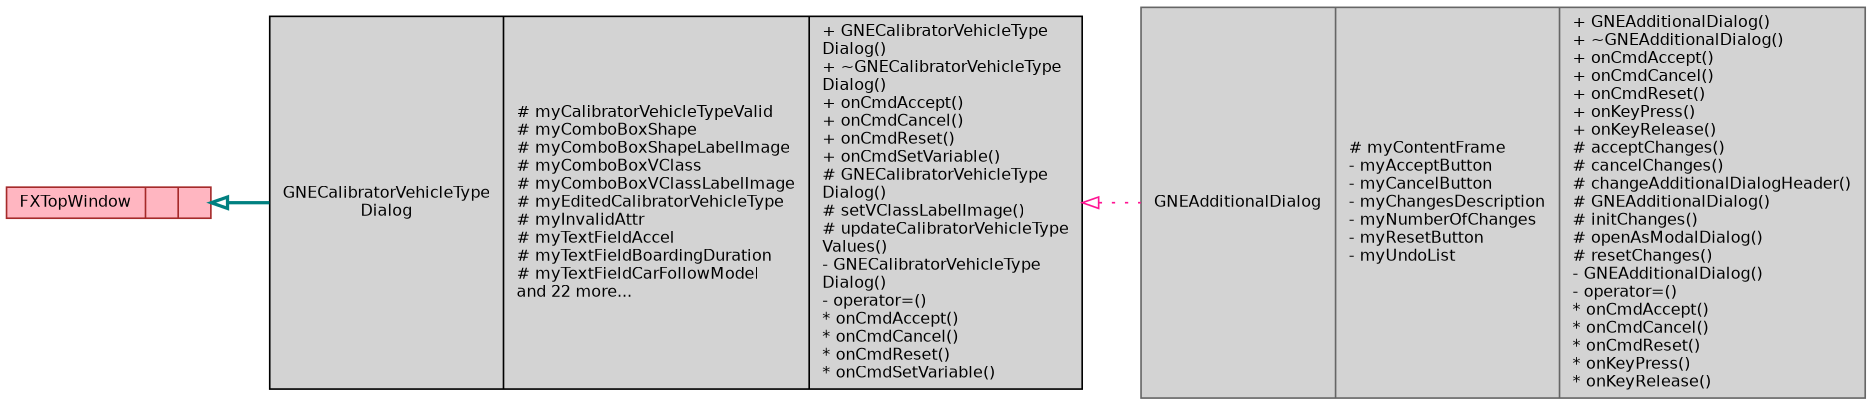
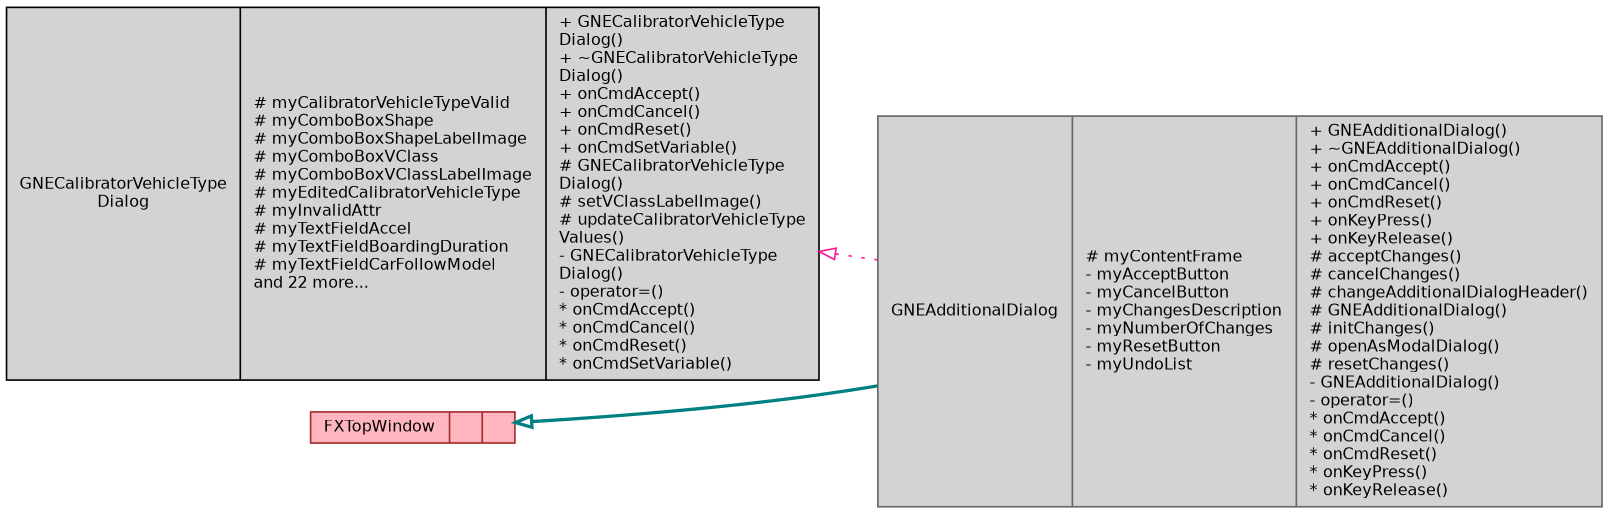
  digraph {
    rankdir=LR
    node [fillcolor=lightgrey fontname=Helvetica fontsize=10 shape=record style=filled]
    edge [arrowtail=onormal dir=back fontname=Helvetica fontsize=10 labelfontname=Helvetica labelfontsize=10]
    n1 [color=black fontcolor=black height=0.2 label="{GNECalibratorVehicleType\lDialog\n|# myCalibratorVehicleTypeValid\l# myComboBoxShape\l# myComboBoxShapeLabelImage\l# myComboBoxVClass\l# myComboBoxVClassLabelImage\l# myEditedCalibratorVehicleType\l# myInvalidAttr\l# myTextFieldAccel\l# myTextFieldBoardingDuration\l# myTextFieldCarFollowModel\land 22 more...\l|+ GNECalibratorVehicleType\lDialog()\l+ ~GNECalibratorVehicleType\lDialog()\l+ onCmdAccept()\l+ onCmdCancel()\l+ onCmdReset()\l+ onCmdSetVariable()\l# GNECalibratorVehicleType\lDialog()\l# setVClassLabelImage()\l# updateCalibratorVehicleType\lValues()\l- GNECalibratorVehicleType\lDialog()\l- operator=()\l* onCmdAccept()\l* onCmdCancel()\l* onCmdReset()\l* onCmdSetVariable()\l}" width=0.4]
    n2 [color=gray40 height=0.2 label="{GNEAdditionalDialog\n|# myContentFrame\l- myAcceptButton\l- myCancelButton\l- myChangesDescription\l- myNumberOfChanges\l- myResetButton\l- myUndoList\l|+ GNEAdditionalDialog()\l+ ~GNEAdditionalDialog()\l+ onCmdAccept()\l+ onCmdCancel()\l+ onCmdReset()\l+ onKeyPress()\l+ onKeyRelease()\l# acceptChanges()\l# cancelChanges()\l# changeAdditionalDialogHeader()\l# GNEAdditionalDialog()\l# initChanges()\l# openAsModalDialog()\l# resetChanges()\l- GNEAdditionalDialog()\l- operator=()\l* onCmdAccept()\l* onCmdCancel()\l* onCmdReset()\l* onKeyPress()\l* onKeyRelease()\l}" width=0.4]
    n3 [color=brown fillcolor=lightpink height=0.2 label="{FXTopWindow\n||}" width=0.4]
    n1 -> n2 [color=deeppink style=dotted]
-   n3 -> n1 [color=teal style=bold]
+   n3 -> n2 [color=teal style=bold]
  }
